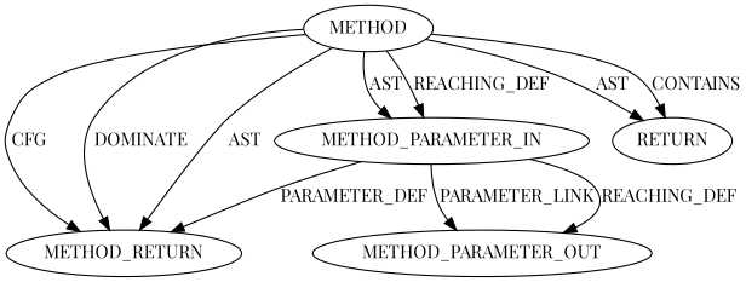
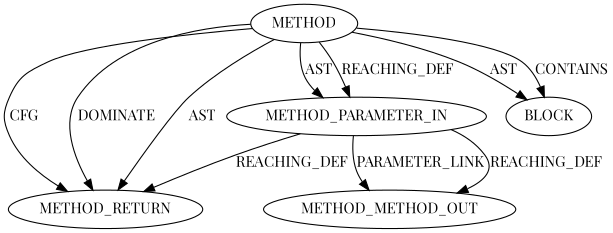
  digraph {
    fontname="Playfair Display"
    node [CODE="<empty>" EVALUATION_STRATEGY=BY_VALUE ORDER=1 TYPE_FULL_NAME=ANY fontname="Playfair Display"]
    edge [fontname="Playfair Display"]
    n1 [CODE=RET ORDER=2 label=METHOD_RETURN]
    n2 [AST_PARENT_FULL_NAME="<global>" AST_PARENT_TYPE=NAMESPACE_BLOCK FILENAME="<empty>" FULL_NAME="<operator>.not" IS_EXTERNAL=true NAME="<operator>.not" ORDER=0 label=METHOD EVALUATION_STRATEGY="" TYPE_FULL_NAME=""]
    n3 [CODE=p1 INDEX=1 IS_VARIADIC=false NAME=p1 label=METHOD_PARAMETER_IN]
-   n4 [ARGUMENT_INDEX=1 label=RETURN EVALUATION_STRATEGY=""]
-   n5 [CODE=p1 INDEX=1 IS_VARIADIC=false NAME=p1 label=METHOD_PARAMETER_OUT]
+   n4 [ARGUMENT_INDEX=1 label=BLOCK EVALUATION_STRATEGY=""]
+   n5 [CODE=p1 INDEX=1 IS_VARIADIC=false NAME=p1 label=METHOD_METHOD_OUT]
    n2 -> n1 [label=CFG]
    n2 -> n1 [label=DOMINATE]
    n2 -> n1 [label=AST]
    n2 -> n3 [label=AST]
    n2 -> n3 [label=REACHING_DEF]
    n2 -> n4 [label=AST]
    n2 -> n4 [label=CONTAINS]
-   n3 -> n1 [VARIABLE=p1 label=PARAMETER_DEF]
+   n3 -> n1 [VARIABLE=p1 label=REACHING_DEF]
    n3 -> n5 [label=PARAMETER_LINK]
    n3 -> n5 [VARIABLE=p1 label=REACHING_DEF]
  }
